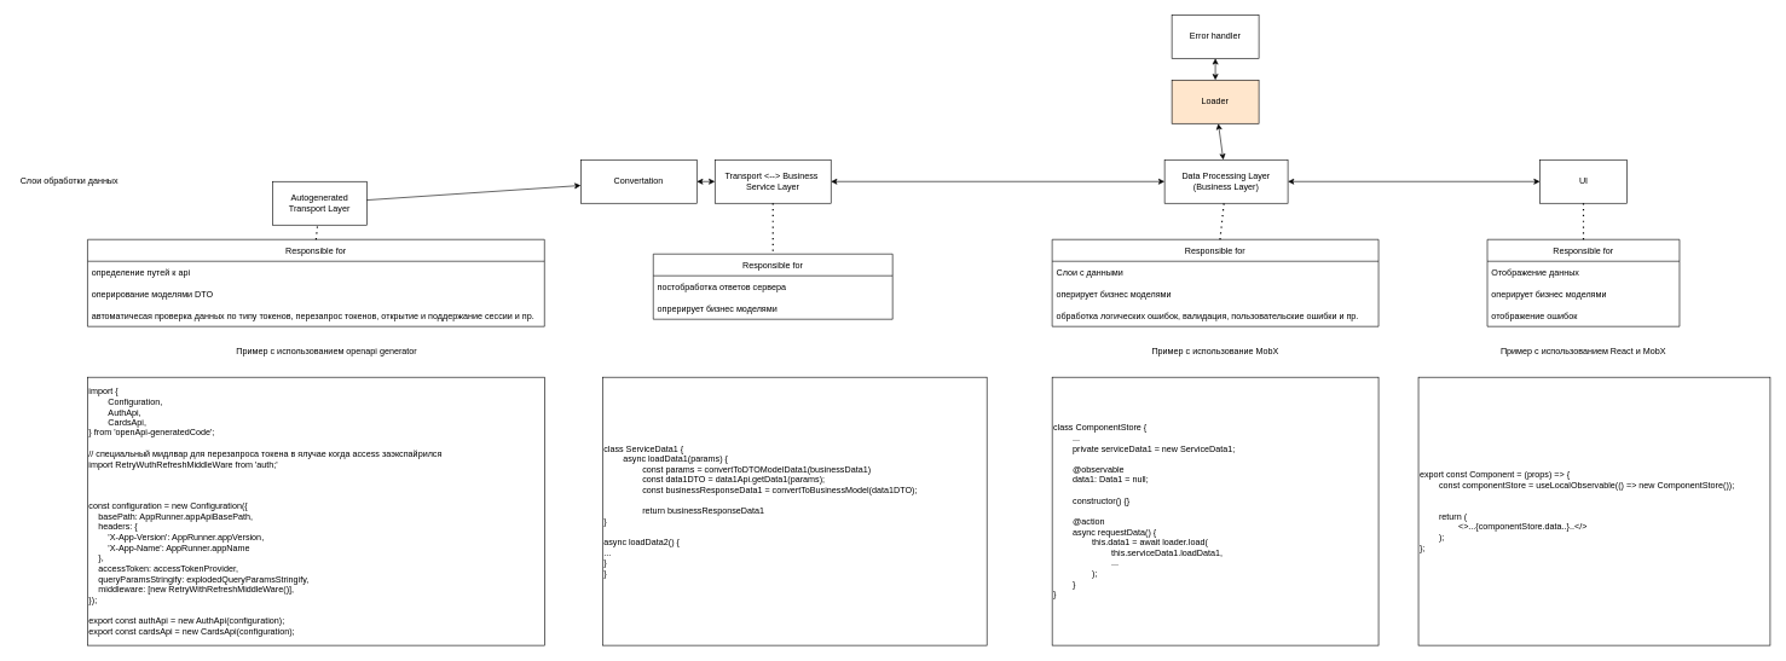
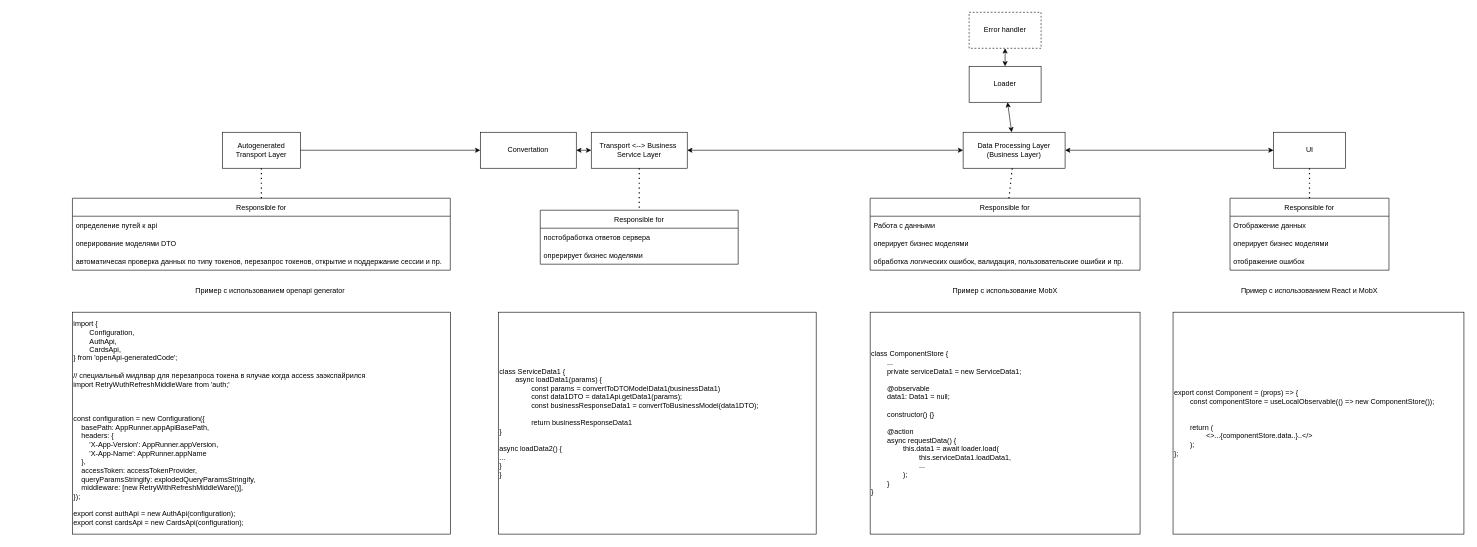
  <mxCell id="0" />
  <mxCell id="1" parent="0" />
- <mxCell id="2" value="Autogenerated Transport Layer" style="rounded=0;whiteSpace=wrap;html=1;" parent="1" vertex="1"><mxGeometry x="375" y="250" width="130" height="60" as="geometry" /></mxCell>
+ <mxCell id="2" value="Autogenerated Transport Layer" style="rounded=0;whiteSpace=wrap;html=1;" parent="1" vertex="1"><mxGeometry x="370" y="220" width="130" height="60" as="geometry" /></mxCell>
  <mxCell id="3" value="Transport &amp;lt;--&amp;gt; Business&amp;nbsp; Service Layer" style="rounded=0;whiteSpace=wrap;html=1;" parent="1" vertex="1"><mxGeometry x="985" y="220" width="160" height="60" as="geometry" /></mxCell>
  <mxCell id="4" value="Data Processing Layer (Business Layer)" style="rounded=0;whiteSpace=wrap;html=1;" parent="1" vertex="1"><mxGeometry x="1605" y="220" width="170" height="60" as="geometry" /></mxCell>
  <mxCell id="5" value="" style="endArrow=classic;html=1;rounded=0;" parent="1" source="2" target="39" edge="1"><mxGeometry width="50" height="50" relative="1" as="geometry"><mxPoint x="1480" y="530" as="sourcePoint" /><mxPoint x="655" y="240" as="targetPoint" /></mxGeometry></mxCell>
  <mxCell id="6" value="UI" style="rounded=0;whiteSpace=wrap;html=1;" parent="1" vertex="1"><mxGeometry x="2122.5" y="220" width="120" height="60" as="geometry" /></mxCell>
  <mxCell id="7" value="Responsible for" style="swimlane;fontStyle=0;childLayout=stackLayout;horizontal=1;startSize=30;horizontalStack=0;resizeParent=1;resizeParentMax=0;resizeLast=0;collapsible=1;marginBottom=0;" parent="1" vertex="1"><mxGeometry x="120" y="330" width="630" height="120" as="geometry" /></mxCell>
  <mxCell id="8" value="определение путей к api" style="text;strokeColor=none;fillColor=none;align=left;verticalAlign=middle;spacingLeft=4;spacingRight=4;overflow=hidden;points=[[0,0.5],[1,0.5]];portConstraint=eastwest;rotatable=0;" parent="7" vertex="1"><mxGeometry y="30" width="630" height="30" as="geometry" /></mxCell>
  <mxCell id="9" value="оперирование моделями DTO" style="text;strokeColor=none;fillColor=none;align=left;verticalAlign=middle;spacingLeft=4;spacingRight=4;overflow=hidden;points=[[0,0.5],[1,0.5]];portConstraint=eastwest;rotatable=0;" parent="7" vertex="1"><mxGeometry y="60" width="630" height="30" as="geometry" /></mxCell>
  <mxCell id="10" value="автоматичесая проверка данных по типу токенов, перезапрос токенов, открытие и поддержание сессии и пр." style="text;strokeColor=none;fillColor=none;align=left;verticalAlign=middle;spacingLeft=4;spacingRight=4;overflow=hidden;points=[[0,0.5],[1,0.5]];portConstraint=eastwest;rotatable=0;" parent="7" vertex="1"><mxGeometry y="90" width="630" height="30" as="geometry" /></mxCell>
  <mxCell id="11" value="Responsible for" style="swimlane;fontStyle=0;childLayout=stackLayout;horizontal=1;startSize=30;horizontalStack=0;resizeParent=1;resizeParentMax=0;resizeLast=0;collapsible=1;marginBottom=0;" parent="1" vertex="1"><mxGeometry x="1450" y="330" width="450" height="120" as="geometry" /></mxCell>
- <mxCell id="12" value="Слои с данными" style="text;strokeColor=none;fillColor=none;align=left;verticalAlign=middle;spacingLeft=4;spacingRight=4;overflow=hidden;points=[[0,0.5],[1,0.5]];portConstraint=eastwest;rotatable=0;" parent="11" vertex="1"><mxGeometry y="30" width="450" height="30" as="geometry" /></mxCell>
+ <mxCell id="12" value="Работа с данными" style="text;strokeColor=none;fillColor=none;align=left;verticalAlign=middle;spacingLeft=4;spacingRight=4;overflow=hidden;points=[[0,0.5],[1,0.5]];portConstraint=eastwest;rotatable=0;" parent="11" vertex="1"><mxGeometry y="30" width="450" height="30" as="geometry" /></mxCell>
  <mxCell id="13" value="оперирует бизнес моделями" style="text;strokeColor=none;fillColor=none;align=left;verticalAlign=middle;spacingLeft=4;spacingRight=4;overflow=hidden;points=[[0,0.5],[1,0.5]];portConstraint=eastwest;rotatable=0;" parent="11" vertex="1"><mxGeometry y="60" width="450" height="30" as="geometry" /></mxCell>
  <mxCell id="14" value="обработка логических ошибок, валидация, пользовательские ошибки и пр." style="text;strokeColor=none;fillColor=none;align=left;verticalAlign=middle;spacingLeft=4;spacingRight=4;overflow=hidden;points=[[0,0.5],[1,0.5]];portConstraint=eastwest;rotatable=0;" parent="11" vertex="1"><mxGeometry y="90" width="450" height="30" as="geometry" /></mxCell>
  <mxCell id="15" value="Responsible for" style="swimlane;fontStyle=0;childLayout=stackLayout;horizontal=1;startSize=30;horizontalStack=0;resizeParent=1;resizeParentMax=0;resizeLast=0;collapsible=1;marginBottom=0;" parent="1" vertex="1"><mxGeometry x="2050" y="330" width="265" height="120" as="geometry" /></mxCell>
  <mxCell id="16" value="Отображение данных" style="text;strokeColor=none;fillColor=none;align=left;verticalAlign=middle;spacingLeft=4;spacingRight=4;overflow=hidden;points=[[0,0.5],[1,0.5]];portConstraint=eastwest;rotatable=0;" parent="15" vertex="1"><mxGeometry y="30" width="265" height="30" as="geometry" /></mxCell>
  <mxCell id="17" value="оперирует бизнес моделями" style="text;strokeColor=none;fillColor=none;align=left;verticalAlign=middle;spacingLeft=4;spacingRight=4;overflow=hidden;points=[[0,0.5],[1,0.5]];portConstraint=eastwest;rotatable=0;" parent="15" vertex="1"><mxGeometry y="60" width="265" height="30" as="geometry" /></mxCell>
  <mxCell id="18" value="отображение ошибок" style="text;strokeColor=none;fillColor=none;align=left;verticalAlign=middle;spacingLeft=4;spacingRight=4;overflow=hidden;points=[[0,0.5],[1,0.5]];portConstraint=eastwest;rotatable=0;" parent="15" vertex="1"><mxGeometry y="90" width="265" height="30" as="geometry" /></mxCell>
  <mxCell id="19" value="" style="endArrow=none;dashed=1;html=1;dashPattern=1 3;strokeWidth=2;rounded=0;exitX=0.5;exitY=0;exitDx=0;exitDy=0;" parent="1" source="7" target="2" edge="1"><mxGeometry width="50" height="50" relative="1" as="geometry"><mxPoint x="1420" y="430" as="sourcePoint" /><mxPoint x="1470" y="380" as="targetPoint" /></mxGeometry></mxCell>
  <mxCell id="20" value="" style="endArrow=none;dashed=1;html=1;dashPattern=1 3;strokeWidth=2;rounded=0;" parent="1" source="3" target="23" edge="1"><mxGeometry width="50" height="50" relative="1" as="geometry"><mxPoint x="901.6" y="300" as="sourcePoint" /><mxPoint x="1380" y="380" as="targetPoint" /></mxGeometry></mxCell>
  <mxCell id="21" value="" style="endArrow=none;dashed=1;html=1;dashPattern=1 3;strokeWidth=2;rounded=0;" parent="1" source="11" target="4" edge="1"><mxGeometry width="50" height="50" relative="1" as="geometry"><mxPoint x="1710" y="430" as="sourcePoint" /><mxPoint x="1760" y="380" as="targetPoint" /></mxGeometry></mxCell>
  <mxCell id="22" value="" style="endArrow=none;dashed=1;html=1;dashPattern=1 3;strokeWidth=2;rounded=0;" parent="1" source="15" target="6" edge="1"><mxGeometry width="50" height="50" relative="1" as="geometry"><mxPoint x="1795" y="430" as="sourcePoint" /><mxPoint x="1845" y="380" as="targetPoint" /></mxGeometry></mxCell>
  <mxCell id="23" value="Responsible for" style="swimlane;fontStyle=0;childLayout=stackLayout;horizontal=1;startSize=30;horizontalStack=0;resizeParent=1;resizeParentMax=0;resizeLast=0;collapsible=1;marginBottom=0;" parent="1" vertex="1"><mxGeometry x="900" y="350" width="330" height="90" as="geometry" /></mxCell>
  <mxCell id="24" value="постобработка ответов сервера" style="text;strokeColor=none;fillColor=none;align=left;verticalAlign=middle;spacingLeft=4;spacingRight=4;overflow=hidden;points=[[0,0.5],[1,0.5]];portConstraint=eastwest;rotatable=0;" parent="23" vertex="1"><mxGeometry y="30" width="330" height="30" as="geometry" /></mxCell>
  <mxCell id="25" value="опрерирует бизнес моделями" style="text;strokeColor=none;fillColor=none;align=left;verticalAlign=middle;spacingLeft=4;spacingRight=4;overflow=hidden;points=[[0,0.5],[1,0.5]];portConstraint=eastwest;rotatable=0;" parent="23" vertex="1"><mxGeometry y="60" width="330" height="30" as="geometry" /></mxCell>
  <mxCell id="26" value="&lt;div&gt;import {&lt;/div&gt;&lt;div&gt;&lt;span style=&quot;&quot;&gt;&#09;&lt;/span&gt;&lt;span style=&quot;white-space: pre;&quot;&gt;&#09;&lt;/span&gt;Configuration,&lt;br&gt;&lt;/div&gt;&lt;div&gt;&lt;span style=&quot;&quot;&gt;&#09;&lt;/span&gt;&lt;span style=&quot;white-space: pre;&quot;&gt;&#09;&lt;/span&gt;AuthApi,&lt;br&gt;&lt;/div&gt;&lt;div&gt;&lt;span style=&quot;&quot;&gt;&#09;&lt;/span&gt;&lt;span style=&quot;white-space: pre;&quot;&gt;&#09;&lt;/span&gt;CardsApi,&lt;br&gt;&lt;/div&gt;&lt;div&gt;} from 'openApi-generatedCode';&lt;/div&gt;&lt;div&gt;&lt;br&gt;&lt;/div&gt;&lt;div&gt;// специальный мидлвар для перезапроса токена в ялучае когда access заэкспайрился&lt;br&gt;&lt;/div&gt;&lt;div&gt;import RetryWuthRefreshMiddleWare from 'auth;'&amp;nbsp;&lt;/div&gt;&lt;div&gt;&lt;br&gt;&lt;/div&gt;&lt;div&gt;&lt;br&gt;&lt;/div&gt;&lt;div&gt;&lt;br&gt;&lt;/div&gt;&lt;div&gt;const configuration = new Configuration({&lt;/div&gt;&lt;div&gt;&amp;nbsp; &amp;nbsp; basePath: AppRunner.appApiBasePath,&lt;/div&gt;&lt;div&gt;&amp;nbsp; &amp;nbsp; headers: {&lt;/div&gt;&lt;div&gt;&amp;nbsp; &amp;nbsp; &amp;nbsp; &amp;nbsp; 'X-App-Version': AppRunner.appVersion,&lt;/div&gt;&lt;div&gt;&amp;nbsp; &amp;nbsp; &amp;nbsp; &amp;nbsp; 'X-App-Name': AppRunner.appName&lt;/div&gt;&lt;div&gt;&amp;nbsp; &amp;nbsp; },&lt;/div&gt;&lt;div&gt;&amp;nbsp; &amp;nbsp; accessToken: accessTokenProvider,&lt;/div&gt;&lt;div&gt;&amp;nbsp; &amp;nbsp; queryParamsStringify: explodedQueryParamsStringify,&lt;/div&gt;&lt;div&gt;&amp;nbsp; &amp;nbsp; middleware: [new RetryWithRefreshMiddleWare()],&lt;/div&gt;&lt;div&gt;});&lt;/div&gt;&lt;div&gt;&lt;br&gt;&lt;/div&gt;&lt;div&gt;&lt;div&gt;export const authApi = new AuthApi(configuration);&lt;/div&gt;&lt;div&gt;export const cardsApi = new CardsApi(configuration);&lt;/div&gt;&lt;/div&gt;" style="rounded=0;whiteSpace=wrap;html=1;align=left;" parent="1" vertex="1"><mxGeometry x="120" y="520" width="630" height="370" as="geometry" /></mxCell>
  <mxCell id="27" value="class ServiceData1 {&lt;br&gt;&lt;span style=&quot;&quot;&gt;&lt;/span&gt;&lt;span style=&quot;white-space: pre;&quot;&gt;&#09;&lt;/span&gt;async loadData1(params) {&lt;br&gt;&lt;span style=&quot;white-space: pre;&quot;&gt;&#09;&lt;/span&gt;&lt;span style=&quot;white-space: pre;&quot;&gt;&#09;&lt;/span&gt;const params = convertToDTOModelData1(businessData1)&lt;br&gt;&lt;span style=&quot;&quot;&gt;&#09;&lt;/span&gt;&lt;span style=&quot;&quot;&gt;&#09;&lt;/span&gt;&lt;span style=&quot;white-space: pre;&quot;&gt;&#09;&lt;/span&gt;&lt;span style=&quot;white-space: pre;&quot;&gt;&#09;&lt;/span&gt;const data1DTO =&amp;nbsp;&lt;span style=&quot;white-space: pre;&quot;&gt;d&lt;/span&gt;ata1Api.getData1(params);&lt;br&gt;&lt;span style=&quot;white-space: pre;&quot;&gt;&#09;&lt;/span&gt;&lt;span style=&quot;white-space: pre;&quot;&gt;&#09;&lt;/span&gt;const businessResponseData1 =&amp;nbsp;convertToBusinessModel(data1DTO);&lt;br&gt;&lt;br&gt;&lt;span style=&quot;white-space: pre;&quot;&gt;&#09;&lt;/span&gt;&lt;span style=&quot;white-space: pre;&quot;&gt;&#09;&lt;/span&gt;return businessResponseData1&lt;br&gt;&lt;span style=&quot;&quot;&gt;&#09;&lt;/span&gt;}&lt;br&gt;&lt;br&gt;&lt;span style=&quot;&quot;&gt;&lt;/span&gt;async loadData2() {&lt;br&gt;&lt;span style=&quot;&quot;&gt;&#09;&lt;span style=&quot;&quot;&gt;&#09;&lt;/span&gt;.&lt;/span&gt;..&lt;br&gt;&lt;span style=&quot;&quot;&gt;&#09;&lt;/span&gt;}&lt;br&gt;}&lt;div style=&quot;&quot;&gt;&lt;/div&gt;" style="rounded=0;whiteSpace=wrap;html=1;align=left;" parent="1" vertex="1"><mxGeometry x="830" y="520" width="530" height="370" as="geometry" /></mxCell>
  <mxCell id="28" value="class ComponentStore {&lt;br&gt;&lt;span style=&quot;white-space: pre;&quot;&gt;&#09;&lt;/span&gt;...&lt;br&gt;&lt;span style=&quot;white-space: pre;&quot;&gt;&#09;&lt;/span&gt;private serviceData1 = new ServiceData1;&lt;br&gt;&lt;span style=&quot;white-space: pre;&quot;&gt;&#09;&lt;/span&gt;&lt;br&gt;&lt;span style=&quot;white-space: pre;&quot;&gt;&#09;&lt;/span&gt;@observable&lt;br&gt;&lt;span style=&quot;white-space: pre;&quot;&gt;&lt;span style=&quot;white-space: pre;&quot;&gt;&#09;&lt;/span&gt;data1: Data1 = null;&#09;&lt;/span&gt;&lt;span style=&quot;white-space: pre;&quot;&gt;&#09;&lt;/span&gt;&lt;br&gt;&lt;br&gt;&lt;span style=&quot;white-space: pre;&quot;&gt;&#09;&lt;/span&gt;constructor() {}&lt;br&gt;&lt;br&gt;&lt;span style=&quot;white-space: pre;&quot;&gt;&#09;&lt;/span&gt;@action&lt;br&gt;&lt;span style=&quot;white-space: pre;&quot;&gt;&#09;&lt;/span&gt;async requestData() {&lt;br&gt;&lt;span style=&quot;white-space: pre;&quot;&gt;&#09;&lt;/span&gt;&lt;span style=&quot;white-space: pre;&quot;&gt;&#09;&lt;/span&gt;this.data1 = await loader.load(&lt;br&gt;&lt;span style=&quot;white-space: pre;&quot;&gt;&lt;span style=&quot;white-space: pre;&quot;&gt;&#09;&lt;/span&gt;&lt;span style=&quot;white-space: pre;&quot;&gt;&#09;&lt;/span&gt;&lt;span style=&quot;white-space: pre;&quot;&gt;&#09;&lt;/span&gt;this.serviceData1.loadData1,&lt;br&gt;&lt;/span&gt;&lt;span style=&quot;white-space: pre;&quot;&gt;&#09;&lt;/span&gt;&lt;span style=&quot;white-space: pre;&quot;&gt;&#09;&lt;/span&gt;&lt;span style=&quot;white-space: pre;&quot;&gt;&#09;&lt;/span&gt;...&lt;br&gt;&lt;span style=&quot;white-space: pre;&quot;&gt;&#09;&lt;/span&gt;&lt;span style=&quot;white-space: pre;&quot;&gt;&#09;&lt;/span&gt;);&lt;br&gt;&lt;span style=&quot;white-space: pre;&quot;&gt;&#09;&lt;/span&gt;}&lt;br&gt;}" style="rounded=0;whiteSpace=wrap;html=1;align=left;" parent="1" vertex="1"><mxGeometry x="1450" y="520" width="450" height="370" as="geometry" /></mxCell>
  <mxCell id="29" value="export const Component = (props) =&amp;gt; {&lt;br&gt;&lt;span style=&quot;&quot;&gt;&#09;&lt;/span&gt;&lt;span style=&quot;white-space: pre;&quot;&gt;&#09;&lt;/span&gt;const componentStore = useLocalObservable(() =&amp;gt; new ComponentStore());&lt;br&gt;&lt;br&gt;&lt;br&gt;&lt;span style=&quot;&quot;&gt;&#09;&lt;/span&gt;&lt;span style=&quot;white-space: pre;&quot;&gt;&#09;&lt;/span&gt;return (&lt;br&gt;&lt;span style=&quot;&quot;&gt;&#09;&lt;/span&gt;&lt;span style=&quot;&quot;&gt;&#09;&lt;/span&gt;&lt;span style=&quot;white-space: pre;&quot;&gt;&#09;&lt;span style=&quot;white-space: pre;&quot;&gt;&#09;&lt;/span&gt;&lt;/span&gt;&amp;lt;&amp;gt;...{componentStore.data..}..&amp;lt;/&amp;gt;&lt;br&gt;&lt;span style=&quot;&quot;&gt;&#09;&lt;/span&gt;&lt;span style=&quot;white-space: pre;&quot;&gt;&#09;&lt;/span&gt;);&lt;br&gt;};" style="rounded=0;whiteSpace=wrap;html=1;align=left;" parent="1" vertex="1"><mxGeometry x="1955" y="520" width="485" height="370" as="geometry" /></mxCell>
  <mxCell id="30" value="Пример с использованием openapi generator" style="text;html=1;strokeColor=none;fillColor=none;align=center;verticalAlign=middle;whiteSpace=wrap;rounded=0;" parent="1" vertex="1"><mxGeometry x="140" y="470" width="620" height="30" as="geometry" /></mxCell>
  <mxCell id="31" value="Пример с использование MobX" style="text;html=1;strokeColor=none;fillColor=none;align=center;verticalAlign=middle;whiteSpace=wrap;rounded=0;" parent="1" vertex="1"><mxGeometry x="1450" y="470" width="450" height="30" as="geometry" /></mxCell>
  <mxCell id="32" value="Пример с использованием React и MobX" style="text;html=1;strokeColor=none;fillColor=none;align=center;verticalAlign=middle;whiteSpace=wrap;rounded=0;" parent="1" vertex="1"><mxGeometry x="2050" y="470" width="265" height="30" as="geometry" /></mxCell>
- <mxCell id="33" value="Loader" style="rounded=0;whiteSpace=wrap;html=1;fillColor=#ffe6cc;" parent="1" vertex="1"><mxGeometry x="1615" y="110" width="120" height="60" as="geometry" /></mxCell>
+ <mxCell id="33" value="Loader" style="rounded=0;whiteSpace=wrap;html=1;" parent="1" vertex="1"><mxGeometry x="1615" y="110" width="120" height="60" as="geometry" /></mxCell>
  <mxCell id="34" value="" style="endArrow=classic;startArrow=classic;html=1;rounded=0;" parent="1" source="4" target="6" edge="1"><mxGeometry width="50" height="50" relative="1" as="geometry"><mxPoint x="1670" y="480" as="sourcePoint" /><mxPoint x="1720" y="430" as="targetPoint" /></mxGeometry></mxCell>
  <mxCell id="35" value="" style="endArrow=classic;startArrow=classic;html=1;rounded=0;" parent="1" source="3" target="4" edge="1"><mxGeometry width="50" height="50" relative="1" as="geometry"><mxPoint x="1322.5" y="290" as="sourcePoint" /><mxPoint x="1540" y="290" as="targetPoint" /></mxGeometry></mxCell>
- <mxCell id="36" value="Error handler" style="rounded=0;whiteSpace=wrap;html=1;" parent="1" vertex="1"><mxGeometry x="1615" y="20" width="120" height="60" as="geometry" /></mxCell>
+ <mxCell id="36" value="Error handler" style="rounded=0;whiteSpace=wrap;html=1;dashed=1;" parent="1" vertex="1"><mxGeometry x="1615" y="20" width="120" height="60" as="geometry" /></mxCell>
  <mxCell id="37" value="" style="endArrow=classic;startArrow=classic;html=1;rounded=0;" parent="1" source="33" target="4" edge="1"><mxGeometry width="50" height="50" relative="1" as="geometry"><mxPoint x="1275" y="430" as="sourcePoint" /><mxPoint x="1325" y="380" as="targetPoint" /></mxGeometry></mxCell>
- <mxCell id="38" value="Слои обработки данных" style="text;html=1;strokeColor=none;fillColor=none;align=center;verticalAlign=middle;whiteSpace=wrap;rounded=0;" parent="1" vertex="1"><mxGeometry x="20" y="235" width="150" height="30" as="geometry" /></mxCell>
  <mxCell id="39" value="Convertation" style="rounded=0;whiteSpace=wrap;html=1;" parent="1" vertex="1"><mxGeometry x="800" y="220" width="160" height="60" as="geometry" /></mxCell>
  <mxCell id="40" value="" style="endArrow=classic;startArrow=classic;html=1;rounded=0;" parent="1" source="3" target="39" edge="1"><mxGeometry width="50" height="50" relative="1" as="geometry"><mxPoint x="1690" y="440" as="sourcePoint" /><mxPoint x="1740" y="390" as="targetPoint" /></mxGeometry></mxCell>
  <mxCell id="41" value="" style="endArrow=classic;startArrow=classic;html=1;rounded=0;" parent="1" source="36" target="33" edge="1"><mxGeometry width="50" height="50" relative="1" as="geometry"><mxPoint x="1685" y="180" as="sourcePoint" /><mxPoint x="1685" y="230" as="targetPoint" /></mxGeometry></mxCell>
